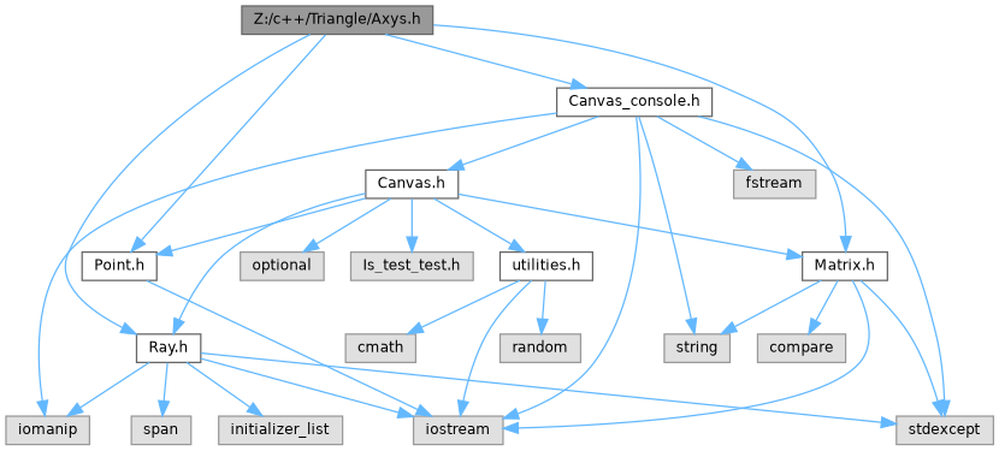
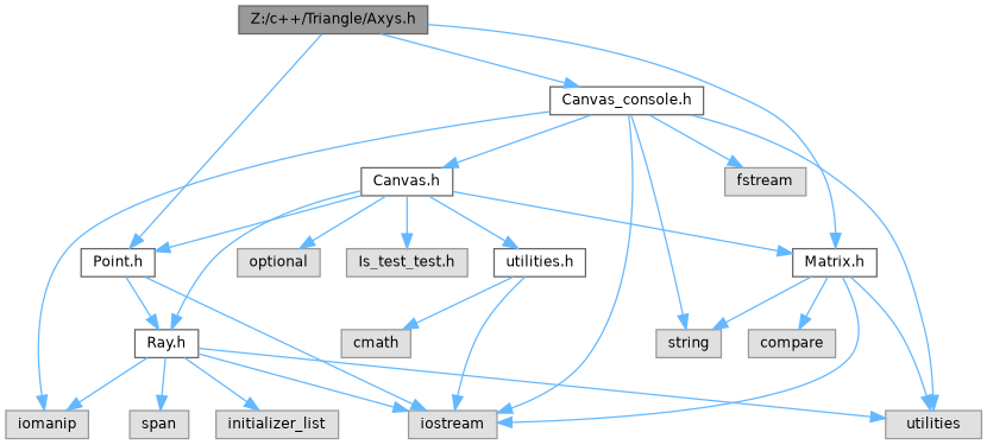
  digraph {
    node [color=grey60 fillcolor="#E0E0E0" fontname=Helvetica fontsize=10 shape=box style=filled]
    edge [color=steelblue1 fontname=Helvetica fontsize=10 labelfontname=Helvetica labelfontsize=10 style=solid]
    n1 [color=gray40 fillcolor=grey60 fontcolor=black height=0.2 label="Z:/c++/Triangle/Axys.h" width=0.4]
    n2 [color=grey40 fillcolor=white height=0.2 label="Canvas_console.h" width=0.4]
    n3 [color=grey40 fillcolor=white height=0.2 label="Ray.h" width=0.4]
    n4 [color=grey40 fillcolor=white height=0.2 label="Point.h" width=0.4]
    n5 [color=grey40 fillcolor=white height=0.2 label="Matrix.h" width=0.4]
    n6 [color=grey40 fillcolor=white height=0.2 label="Canvas.h" width=0.4]
    n7 [height=0.2 label=iomanip width=0.4]
    n8 [height=0.2 label=iostream width=0.4]
-   n9 [height=0.2 label=stdexcept width=0.4]
+   n9 [height=0.2 label=utilities width=0.4]
    n10 [height=0.2 label=fstream width=0.4]
    n11 [height=0.2 label=string width=0.4]
    n12 [height=0.2 label=initializer_list width=0.4]
    n13 [height=0.2 label=span width=0.4]
    n14 [height=0.2 label=compare width=0.4]
    n15 [color=grey40 fillcolor=white height=0.2 label="utilities.h" width=0.4]
    n16 [height=0.2 label="Is_test_test.h" width=0.4]
    n17 [height=0.2 label=optional width=0.4]
-   n18 [height=0.2 label=random width=0.4]
    n19 [height=0.2 label=cmath width=0.4]
    n1 -> n2
-   n1 -> n3
+   n4 -> n3
    n1 -> n4
    n1 -> n5
    n2 -> n6
    n2 -> n7
    n2 -> n8
    n2 -> n9
    n2 -> n10
    n2 -> n11
    n3 -> n7
    n3 -> n8
    n3 -> n9
    n3 -> n12
    n3 -> n13
    n4 -> n8
    n5 -> n8
    n5 -> n9
    n5 -> n11
    n5 -> n14
    n6 -> n3
    n6 -> n4
    n6 -> n5
    n6 -> n15
    n6 -> n16
    n6 -> n17
    n15 -> n8
-   n15 -> n18
    n15 -> n19
  }
